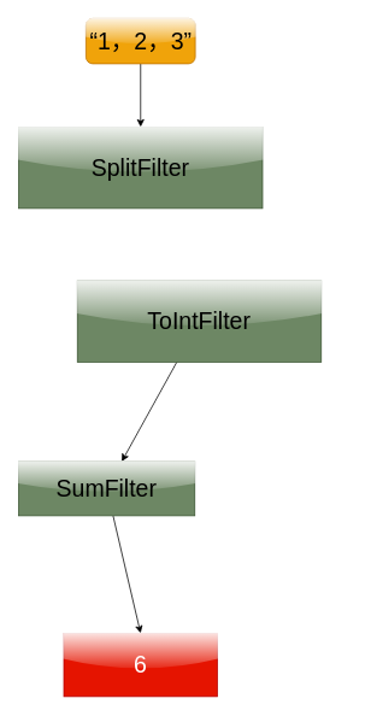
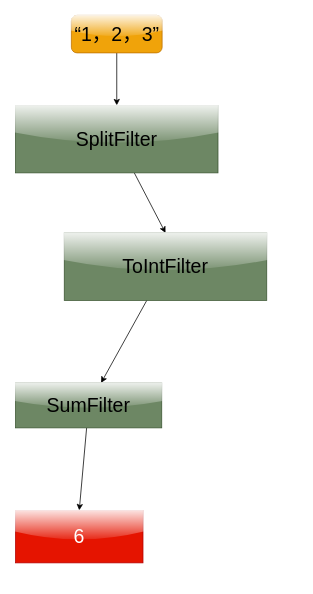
  <mxCell id="0" />
  <mxCell id="1" parent="0" />
  <mxCell id="2" style="edgeStyle=none;html=1;fontSize=26;fontColor=#FFFFFF;entryX=0.5;entryY=0;entryDx=0;entryDy=0;labelBorderColor=none;labelBackgroundColor=none;" edge="1" parent="1" source="3" target="5"><mxGeometry relative="1" as="geometry"><mxPoint x="155" y="100" as="targetPoint" /></mxGeometry></mxCell>
  <mxCell id="3" value="&lt;font style=&quot;font-size: 26px;&quot;&gt;“&lt;font style=&quot;font-size: 26px;&quot;&gt;1，2，3&lt;/font&gt;”&lt;/font&gt;" style="text;html=1;strokeColor=#BD7000;fillColor=#f0a30a;align=center;verticalAlign=middle;whiteSpace=wrap;rounded=1;fontColor=#000000;glass=1;shadow=0;" vertex="1" parent="1"><mxGeometry x="94.5" y="20" width="121" height="50" as="geometry" /></mxCell>
+ <mxCell id="4" style="edgeStyle=none;html=1;fontSize=26;fontColor=#000000;entryX=0.5;entryY=0;entryDx=0;entryDy=0;" edge="1" parent="1" source="5" target="7"><mxGeometry relative="1" as="geometry" /></mxCell>
  <mxCell id="5" value="SplitFilter" style="text;html=1;strokeColor=#3A5431;fillColor=#6d8764;align=center;verticalAlign=middle;whiteSpace=wrap;rounded=0;shadow=0;glass=1;fontSize=26;fontColor=#000000;" vertex="1" parent="1"><mxGeometry x="20" y="140" width="270" height="90" as="geometry" /></mxCell>
  <mxCell id="6" style="edgeStyle=none;html=1;fontSize=26;fontColor=#000000;" edge="1" parent="1" source="7" target="9"><mxGeometry relative="1" as="geometry" /></mxCell>
  <mxCell id="7" value="ToIntFilter" style="text;html=1;strokeColor=#3A5431;fillColor=#6d8764;align=center;verticalAlign=middle;whiteSpace=wrap;rounded=0;shadow=0;glass=1;fontSize=26;fontColor=#000000;" vertex="1" parent="1"><mxGeometry x="85" y="310" width="270" height="90" as="geometry" /></mxCell>
  <mxCell id="8" style="edgeStyle=none;html=1;entryX=0.5;entryY=0;entryDx=0;entryDy=0;fontSize=26;fontColor=#000000;" edge="1" parent="1" source="9" target="10"><mxGeometry relative="1" as="geometry" /></mxCell>
  <mxCell id="9" value="SumFilter" style="text;html=1;strokeColor=#3A5431;fillColor=#6d8764;align=center;verticalAlign=middle;whiteSpace=wrap;rounded=0;shadow=0;glass=1;fontSize=26;fontColor=#000000;" vertex="1" parent="1"><mxGeometry x="20" y="510" width="195" height="60" as="geometry" /></mxCell>
- <mxCell id="10" value="6" style="text;html=1;strokeColor=#B20000;fillColor=#e51400;align=center;verticalAlign=middle;whiteSpace=wrap;rounded=0;shadow=0;glass=1;fontSize=26;fontColor=#ffffff;" vertex="1" parent="1"><mxGeometry x="70" y="700" width="170" height="70" as="geometry" /></mxCell>
+ <mxCell id="10" value="6" style="text;html=1;strokeColor=#B20000;fillColor=#e51400;align=center;verticalAlign=middle;whiteSpace=wrap;rounded=0;shadow=0;glass=1;fontSize=26;fontColor=#ffffff;" vertex="1" parent="1"><mxGeometry x="20" y="680" width="170" height="70" as="geometry" /></mxCell>
  <mxCell id="11" value="[“1”，“2”，“3”]" style="text;html=1;strokeColor=none;fillColor=none;align=center;verticalAlign=middle;whiteSpace=wrap;rounded=0;shadow=0;glass=1;fontSize=26;fontColor=#FFFFFF;" vertex="1" parent="1"><mxGeometry x="185" y="260" width="210" height="30" as="geometry" /></mxCell>
  <mxCell id="12" value="[1，2，3]" style="text;html=1;strokeColor=none;fillColor=none;align=center;verticalAlign=middle;whiteSpace=wrap;rounded=0;shadow=0;glass=1;fontSize=26;fontColor=#FFFFFF;" vertex="1" parent="1"><mxGeometry x="225" y="450" width="130" height="30" as="geometry" /></mxCell>
